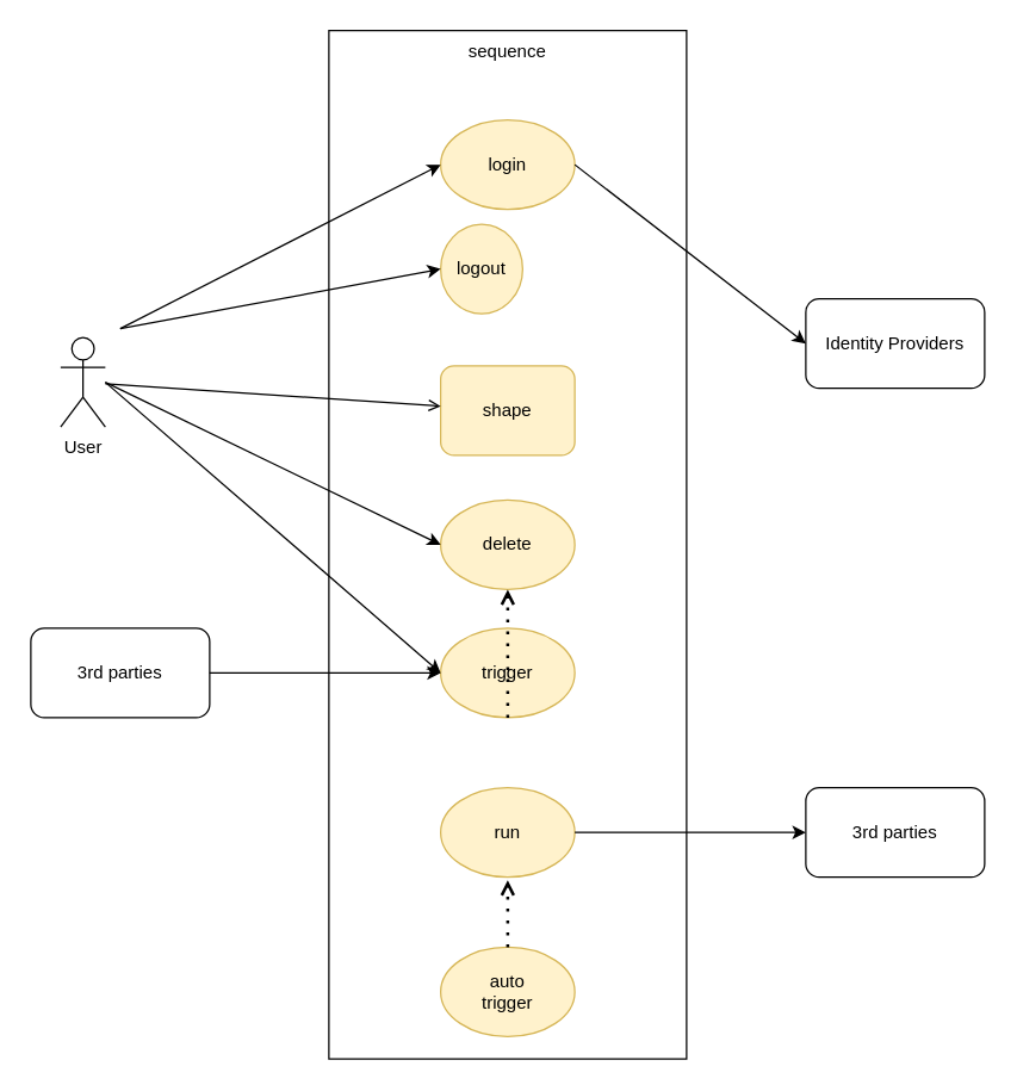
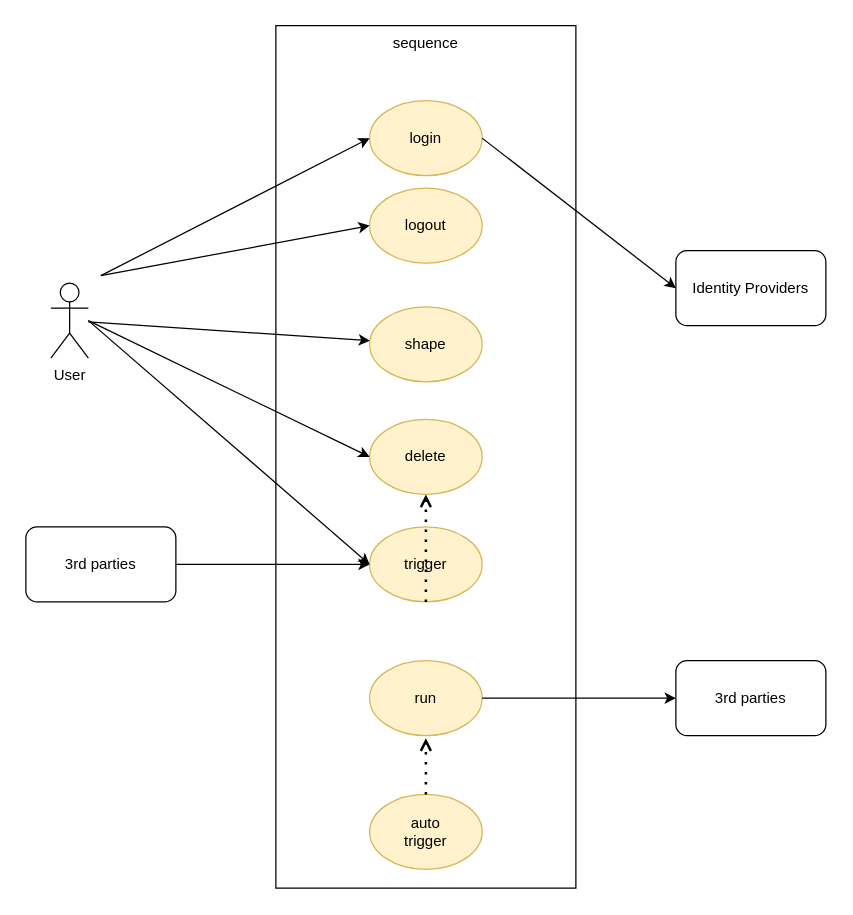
  <mxCell id="0" />
  <mxCell id="1" parent="0" />
  <mxCell id="2" value="sequence" style="rounded=0;whiteSpace=wrap;html=1;verticalAlign=top;" vertex="1" parent="1"><mxGeometry x="220" y="20" width="240" height="690" as="geometry" /></mxCell>
  <mxCell id="3" value="User" style="shape=umlActor;verticalLabelPosition=bottom;verticalAlign=top;html=1;outlineConnect=0;" vertex="1" parent="1"><mxGeometry x="40" y="226" width="30" height="60" as="geometry" /></mxCell>
- <mxCell id="4" value="shape" style="whiteSpace=wrap;html=1;fillColor=#fff2cc;strokeColor=#d6b656;rounded=1;" vertex="1" parent="1"><mxGeometry x="295" y="245" width="90" height="60" as="geometry" /></mxCell>
+ <mxCell id="4" value="shape" style="ellipse;whiteSpace=wrap;html=1;fillColor=#fff2cc;strokeColor=#d6b656;" vertex="1" parent="1"><mxGeometry x="295" y="245" width="90" height="60" as="geometry" /></mxCell>
  <mxCell id="5" value="delete" style="ellipse;whiteSpace=wrap;html=1;fillColor=#fff2cc;strokeColor=#d6b656;" vertex="1" parent="1"><mxGeometry x="295" y="335" width="90" height="60" as="geometry" /></mxCell>
  <mxCell id="6" value="trigger" style="ellipse;whiteSpace=wrap;html=1;fillColor=#fff2cc;strokeColor=#d6b656;" vertex="1" parent="1"><mxGeometry x="295" y="421" width="90" height="60" as="geometry" /></mxCell>
  <mxCell id="7" value="run" style="ellipse;whiteSpace=wrap;html=1;fillColor=#fff2cc;strokeColor=#d6b656;" vertex="1" parent="1"><mxGeometry x="295" y="528" width="90" height="60" as="geometry" /></mxCell>
  <mxCell id="8" value="" style="endArrow=open;dashed=1;html=1;dashPattern=1 3;strokeWidth=2;rounded=0;exitX=0.5;exitY=1;exitDx=0;exitDy=0;endFill=0;" edge="1" parent="1" source="6" target="5"><mxGeometry width="50" height="50" relative="1" as="geometry"><mxPoint x="360" y="516" as="sourcePoint" /><mxPoint x="410" y="466" as="targetPoint" /></mxGeometry></mxCell>
- <mxCell id="9" value="" style="endArrow=open;html=1;rounded=0;" edge="1" parent="1" source="3" target="4"><mxGeometry width="50" height="50" relative="1" as="geometry"><mxPoint x="360" y="516" as="sourcePoint" /><mxPoint x="410" y="466" as="targetPoint" /></mxGeometry></mxCell>
+ <mxCell id="9" value="" style="endArrow=classic;html=1;rounded=0;" edge="1" parent="1" source="3" target="4"><mxGeometry width="50" height="50" relative="1" as="geometry"><mxPoint x="360" y="516" as="sourcePoint" /><mxPoint x="410" y="466" as="targetPoint" /></mxGeometry></mxCell>
  <mxCell id="10" value="" style="endArrow=classic;html=1;rounded=0;entryX=0;entryY=0.5;entryDx=0;entryDy=0;" edge="1" parent="1" target="5"><mxGeometry width="50" height="50" relative="1" as="geometry"><mxPoint x="70" y="256" as="sourcePoint" /><mxPoint x="305" y="266" as="targetPoint" /></mxGeometry></mxCell>
  <mxCell id="11" value="" style="endArrow=classic;html=1;rounded=0;entryX=0;entryY=0.5;entryDx=0;entryDy=0;" edge="1" parent="1" target="6"><mxGeometry width="50" height="50" relative="1" as="geometry"><mxPoint x="70" y="256" as="sourcePoint" /><mxPoint x="305" y="356" as="targetPoint" /></mxGeometry></mxCell>
  <mxCell id="12" value="3rd parties" style="rounded=1;whiteSpace=wrap;html=1;" vertex="1" parent="1"><mxGeometry x="20" y="421" width="120" height="60" as="geometry" /></mxCell>
  <mxCell id="13" value="login" style="ellipse;whiteSpace=wrap;html=1;fillColor=#fff2cc;strokeColor=#d6b656;" vertex="1" parent="1"><mxGeometry x="295" y="80" width="90" height="60" as="geometry" /></mxCell>
- <mxCell id="14" value="&lt;div&gt;logout&lt;/div&gt;" style="ellipse;whiteSpace=wrap;html=1;fillColor=#fff2cc;strokeColor=#d6b656;" vertex="1" parent="1"><mxGeometry x="295" y="150" width="55" height="60" as="geometry" /></mxCell>
+ <mxCell id="14" value="&lt;div&gt;logout&lt;/div&gt;" style="ellipse;whiteSpace=wrap;html=1;fillColor=#fff2cc;strokeColor=#d6b656;" vertex="1" parent="1"><mxGeometry x="295" y="150" width="90" height="60" as="geometry" /></mxCell>
  <mxCell id="15" value="" style="endArrow=classic;html=1;rounded=0;entryX=0;entryY=0.5;entryDx=0;entryDy=0;" edge="1" parent="1" target="14"><mxGeometry width="50" height="50" relative="1" as="geometry"><mxPoint x="80" y="220" as="sourcePoint" /><mxPoint x="305" y="266" as="targetPoint" /></mxGeometry></mxCell>
  <mxCell id="16" value="" style="endArrow=classic;html=1;rounded=0;entryX=0;entryY=0.5;entryDx=0;entryDy=0;" edge="1" parent="1" target="13"><mxGeometry width="50" height="50" relative="1" as="geometry"><mxPoint x="80" y="220" as="sourcePoint" /><mxPoint x="305" y="190" as="targetPoint" /></mxGeometry></mxCell>
  <mxCell id="17" value="3rd parties" style="rounded=1;whiteSpace=wrap;html=1;" vertex="1" parent="1"><mxGeometry x="540" y="528" width="120" height="60" as="geometry" /></mxCell>
  <mxCell id="18" value="Identity Providers" style="rounded=1;whiteSpace=wrap;html=1;" vertex="1" parent="1"><mxGeometry x="540" y="200" width="120" height="60" as="geometry" /></mxCell>
  <mxCell id="19" value="" style="endArrow=classic;html=1;rounded=0;entryX=0;entryY=0.5;entryDx=0;entryDy=0;exitX=1;exitY=0.5;exitDx=0;exitDy=0;" edge="1" parent="1" source="13" target="18"><mxGeometry width="50" height="50" relative="1" as="geometry"><mxPoint x="90" y="230" as="sourcePoint" /><mxPoint x="305" y="120" as="targetPoint" /></mxGeometry></mxCell>
  <mxCell id="20" value="" style="endArrow=classic;html=1;rounded=0;entryX=0;entryY=0.5;entryDx=0;entryDy=0;exitX=1;exitY=0.5;exitDx=0;exitDy=0;" edge="1" parent="1" source="7" target="17"><mxGeometry width="50" height="50" relative="1" as="geometry"><mxPoint x="395" y="120" as="sourcePoint" /><mxPoint x="550" y="120" as="targetPoint" /></mxGeometry></mxCell>
  <mxCell id="21" value="" style="endArrow=classic;html=1;rounded=0;entryX=0;entryY=0.5;entryDx=0;entryDy=0;exitX=1;exitY=0.5;exitDx=0;exitDy=0;" edge="1" parent="1" source="12" target="6"><mxGeometry width="50" height="50" relative="1" as="geometry"><mxPoint x="80" y="266" as="sourcePoint" /><mxPoint x="305" y="461" as="targetPoint" /></mxGeometry></mxCell>
  <mxCell id="22" value="auto&lt;br&gt;trigger" style="ellipse;whiteSpace=wrap;html=1;fillColor=#fff2cc;strokeColor=#d6b656;" vertex="1" parent="1"><mxGeometry x="295" y="635" width="90" height="60" as="geometry" /></mxCell>
  <mxCell id="23" value="" style="endArrow=open;dashed=1;html=1;dashPattern=1 3;strokeWidth=2;rounded=0;exitX=0.5;exitY=0;exitDx=0;exitDy=0;endFill=0;" edge="1" parent="1" source="22"><mxGeometry width="50" height="50" relative="1" as="geometry"><mxPoint x="350" y="491" as="sourcePoint" /><mxPoint x="340" y="590" as="targetPoint" /></mxGeometry></mxCell>
